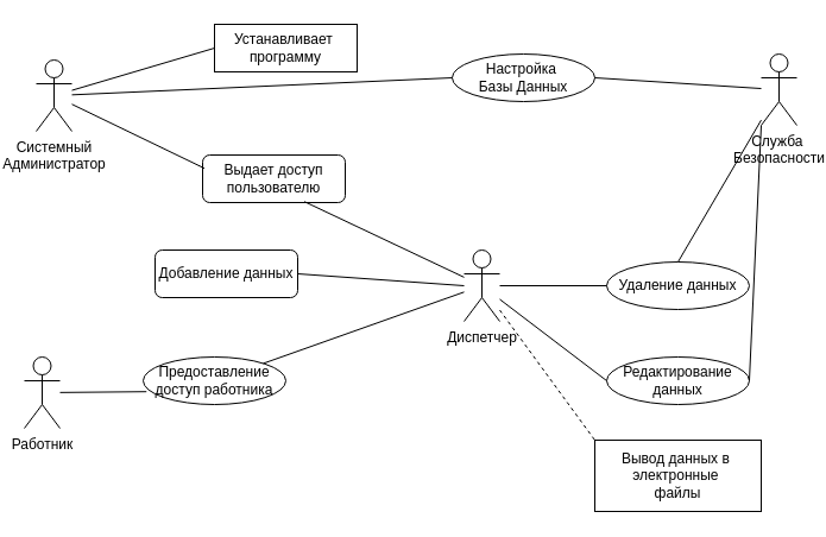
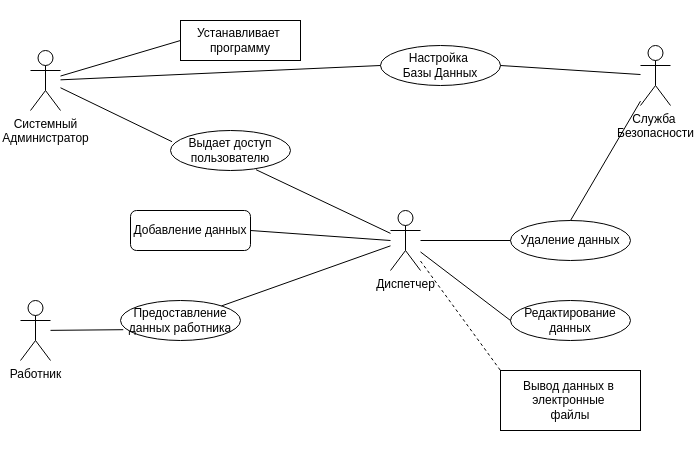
  <mxCell id="0" />
  <mxCell id="1" parent="0" />
  <mxCell id="2" value="Диспетчер" style="shape=umlActor;verticalLabelPosition=bottom;verticalAlign=top;html=1;outlineConnect=0;" vertex="1" parent="1"><mxGeometry x="390" y="210" width="30" height="60" as="geometry" /></mxCell>
  <mxCell id="3" value="Системный &lt;br&gt;Администратор" style="shape=umlActor;verticalLabelPosition=bottom;verticalAlign=top;html=1;outlineConnect=0;" vertex="1" parent="1"><mxGeometry x="30" y="50" width="30" height="60" as="geometry" /></mxCell>
  <mxCell id="4" value="Работник" style="shape=umlActor;verticalLabelPosition=bottom;verticalAlign=top;html=1;outlineConnect=0;" vertex="1" parent="1"><mxGeometry x="20" y="300" width="30" height="60" as="geometry" /></mxCell>
  <mxCell id="5" value="Служба&amp;nbsp;&lt;br&gt;Безопасности" style="shape=umlActor;verticalLabelPosition=bottom;verticalAlign=top;html=1;outlineConnect=0;" vertex="1" parent="1"><mxGeometry x="640" y="45" width="30" height="60" as="geometry" /></mxCell>
  <mxCell id="6" value="Устанавливает&amp;nbsp;&lt;br&gt;программу" style="whiteSpace=wrap;html=1;rounded=0;" vertex="1" parent="1"><mxGeometry x="180" y="20" width="120" height="40" as="geometry" /></mxCell>
- <mxCell id="7" value="Предоставление доступ работника" style="ellipse;whiteSpace=wrap;html=1;" vertex="1" parent="1"><mxGeometry x="120" y="300" width="120" height="40" as="geometry" /></mxCell>
+ <mxCell id="7" value="Предоставление данных работника" style="ellipse;whiteSpace=wrap;html=1;" vertex="1" parent="1"><mxGeometry x="120" y="300" width="120" height="40" as="geometry" /></mxCell>
  <mxCell id="8" value="Вывод данных в&amp;nbsp;&lt;br&gt;электронные&amp;nbsp;&lt;br&gt;файлы" style="whiteSpace=wrap;html=1;rounded=0;" vertex="1" parent="1"><mxGeometry x="500" y="370" width="140" height="60" as="geometry" /></mxCell>
  <mxCell id="9" value="Удаление данных" style="ellipse;whiteSpace=wrap;html=1;" vertex="1" parent="1"><mxGeometry x="510" y="220" width="120" height="40" as="geometry" /></mxCell>
  <mxCell id="10" value="Добавление данных" style="whiteSpace=wrap;html=1;rounded=1;" vertex="1" parent="1"><mxGeometry x="130" y="210" width="120" height="40" as="geometry" /></mxCell>
- <mxCell id="11" value="Выдает доступ пользователю" style="whiteSpace=wrap;html=1;rounded=1;" vertex="1" parent="1"><mxGeometry x="170" y="130" width="120" height="40" as="geometry" /></mxCell>
+ <mxCell id="11" value="Выдает доступ пользователю" style="ellipse;whiteSpace=wrap;html=1;" vertex="1" parent="1"><mxGeometry x="170" y="130" width="120" height="40" as="geometry" /></mxCell>
  <mxCell id="12" value="Настройка&amp;nbsp;&lt;br&gt;Базы Данных" style="ellipse;whiteSpace=wrap;html=1;" vertex="1" parent="1"><mxGeometry x="380" y="45" width="120" height="40" as="geometry" /></mxCell>
  <mxCell id="13" value="Редактирование&lt;br&gt;данных" style="ellipse;whiteSpace=wrap;html=1;" vertex="1" parent="1"><mxGeometry x="510" y="300" width="120" height="40" as="geometry" /></mxCell>
  <mxCell id="14" value="" style="endArrow=none;html=1;rounded=0;entryX=0;entryY=0.5;entryDx=0;entryDy=0;" edge="1" parent="1" source="3" target="6"><mxGeometry width="50" height="50" relative="1" as="geometry"><mxPoint x="100" y="120" as="sourcePoint" /><mxPoint x="150" y="70" as="targetPoint" /></mxGeometry></mxCell>
  <mxCell id="15" value="" style="endArrow=none;html=1;rounded=0;entryX=0.013;entryY=0.28;entryDx=0;entryDy=0;entryPerimeter=0;" edge="1" parent="1" source="3" target="11"><mxGeometry width="50" height="50" relative="1" as="geometry"><mxPoint x="230" y="240" as="sourcePoint" /><mxPoint x="280" y="190" as="targetPoint" /></mxGeometry></mxCell>
  <mxCell id="16" value="" style="endArrow=none;html=1;rounded=0;entryX=0.713;entryY=0.98;entryDx=0;entryDy=0;entryPerimeter=0;" edge="1" parent="1" source="2" target="11"><mxGeometry width="50" height="50" relative="1" as="geometry"><mxPoint x="190" y="240" as="sourcePoint" /><mxPoint x="240" y="190" as="targetPoint" /></mxGeometry></mxCell>
  <mxCell id="17" value="" style="endArrow=none;html=1;rounded=0;entryX=0;entryY=0.5;entryDx=0;entryDy=0;" edge="1" parent="1" source="3" target="12"><mxGeometry width="50" height="50" relative="1" as="geometry"><mxPoint x="500" y="250" as="sourcePoint" /><mxPoint x="550" y="200" as="targetPoint" /></mxGeometry></mxCell>
  <mxCell id="18" value="" style="endArrow=none;html=1;rounded=0;exitX=1;exitY=0.5;exitDx=0;exitDy=0;" edge="1" parent="1" source="12" target="5"><mxGeometry width="50" height="50" relative="1" as="geometry"><mxPoint x="630" y="230" as="sourcePoint" /><mxPoint x="680" y="180" as="targetPoint" /></mxGeometry></mxCell>
  <mxCell id="19" value="" style="endArrow=none;html=1;rounded=0;entryX=0.023;entryY=0.73;entryDx=0;entryDy=0;entryPerimeter=0;" edge="1" parent="1" source="4" target="7"><mxGeometry width="50" height="50" relative="1" as="geometry"><mxPoint x="180" y="410" as="sourcePoint" /><mxPoint x="230" y="360" as="targetPoint" /></mxGeometry></mxCell>
  <mxCell id="20" value="" style="endArrow=none;html=1;rounded=0;" edge="1" parent="1" source="2" target="7"><mxGeometry width="50" height="50" relative="1" as="geometry"><mxPoint x="190" y="280" as="sourcePoint" /><mxPoint x="240" y="230" as="targetPoint" /></mxGeometry></mxCell>
  <mxCell id="21" value="" style="endArrow=none;html=1;rounded=0;entryX=1;entryY=0.5;entryDx=0;entryDy=0;" edge="1" parent="1" target="10"><mxGeometry width="50" height="50" relative="1" as="geometry"><mxPoint x="390" y="240" as="sourcePoint" /><mxPoint x="230" y="220" as="targetPoint" /></mxGeometry></mxCell>
  <mxCell id="22" value="" style="endArrow=none;html=1;rounded=0;entryX=0;entryY=0.5;entryDx=0;entryDy=0;" edge="1" parent="1" source="2" target="9"><mxGeometry width="50" height="50" relative="1" as="geometry"><mxPoint x="550" y="350" as="sourcePoint" /><mxPoint x="600" y="300" as="targetPoint" /></mxGeometry></mxCell>
  <mxCell id="23" value="" style="endArrow=none;html=1;rounded=0;exitX=0.5;exitY=0;exitDx=0;exitDy=0;" edge="1" parent="1" source="9" target="5"><mxGeometry width="50" height="50" relative="1" as="geometry"><mxPoint x="440" y="190" as="sourcePoint" /><mxPoint x="490" y="140" as="targetPoint" /></mxGeometry></mxCell>
  <mxCell id="24" value="" style="endArrow=none;html=1;rounded=0;exitX=0;exitY=0.5;exitDx=0;exitDy=0;" edge="1" parent="1" source="13" target="2"><mxGeometry width="50" height="50" relative="1" as="geometry"><mxPoint x="300" y="490" as="sourcePoint" /><mxPoint x="350" y="440" as="targetPoint" /></mxGeometry></mxCell>
  <mxCell id="25" value="" style="endArrow=none;html=1;rounded=0;entryX=0;entryY=0;entryDx=0;entryDy=0;dashed=1;" edge="1" parent="1" source="2" target="8"><mxGeometry width="50" height="50" relative="1" as="geometry"><mxPoint x="420" y="270" as="sourcePoint" /><mxPoint x="470" y="400" as="targetPoint" /></mxGeometry></mxCell>
- <mxCell id="26" value="" style="endArrow=none;html=1;rounded=0;entryX=0;entryY=1;entryDx=0;entryDy=0;entryPerimeter=0;exitX=1;exitY=0.5;exitDx=0;exitDy=0;" edge="1" parent="1" source="13" target="5"><mxGeometry width="50" height="50" relative="1" as="geometry"><mxPoint x="320" y="420" as="sourcePoint" /><mxPoint x="370" y="370" as="targetPoint" /></mxGeometry></mxCell>
